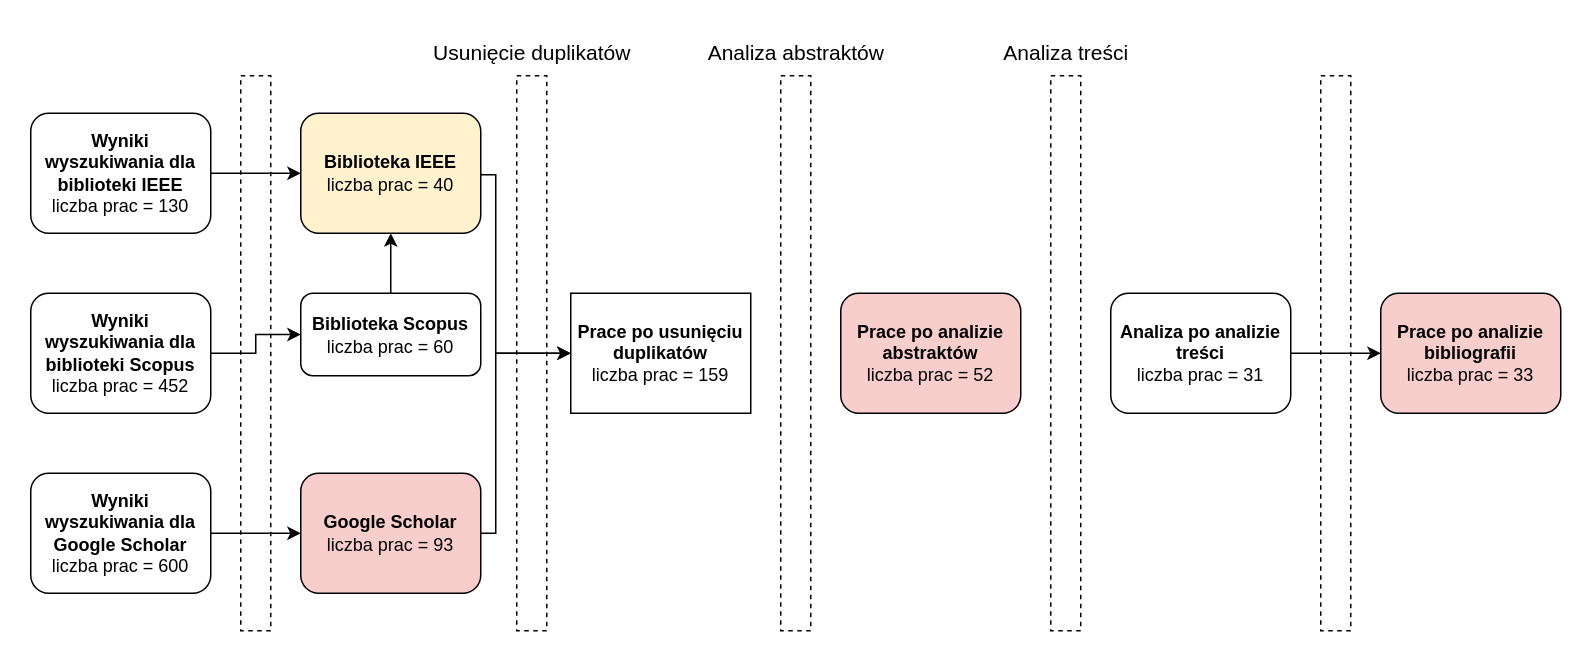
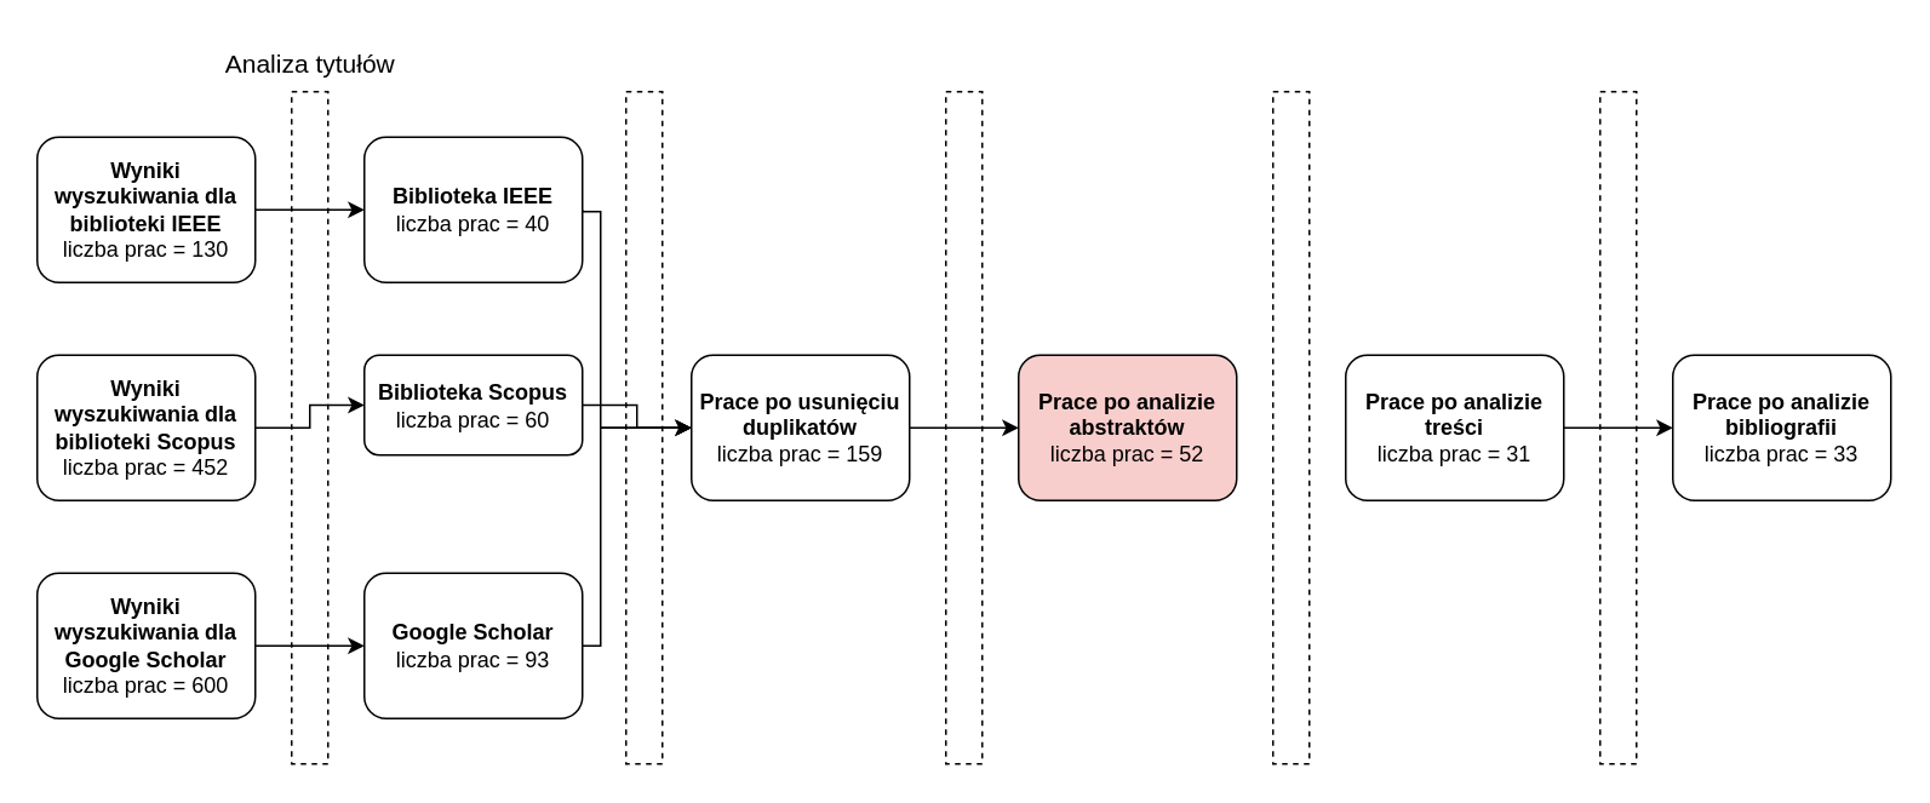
  <mxCell id="0" />
  <mxCell id="1" parent="0" />
  <mxCell id="2" style="edgeStyle=orthogonalEdgeStyle;rounded=0;orthogonalLoop=1;jettySize=auto;html=1;entryX=0;entryY=0.5;entryDx=0;entryDy=0;" edge="1" parent="1" source="3" target="9"><mxGeometry relative="1" as="geometry" /></mxCell>
  <mxCell id="3" value="&lt;b&gt;&lt;font&gt;Wyniki wyszukiwania dla biblioteki IEEE&lt;/font&gt;&lt;/b&gt;&lt;div&gt;&lt;font&gt;liczba prac = 130&lt;/font&gt;&lt;/div&gt;" style="rounded=1;whiteSpace=wrap;html=1;" vertex="1" parent="1"><mxGeometry x="20" y="75" width="120" height="80" as="geometry" /></mxCell>
  <mxCell id="4" style="edgeStyle=orthogonalEdgeStyle;rounded=0;orthogonalLoop=1;jettySize=auto;html=1;entryX=0;entryY=0.5;entryDx=0;entryDy=0;" edge="1" parent="1" source="5" target="11"><mxGeometry relative="1" as="geometry" /></mxCell>
  <mxCell id="5" value="&lt;b&gt;&lt;font&gt;Wyniki wyszukiwania dla biblioteki Scopus&lt;/font&gt;&lt;/b&gt;&lt;div&gt;&lt;font&gt;liczba prac = 452&lt;/font&gt;&lt;/div&gt;" style="rounded=1;whiteSpace=wrap;html=1;" vertex="1" parent="1"><mxGeometry x="20" y="195" width="120" height="80" as="geometry" /></mxCell>
  <mxCell id="6" style="edgeStyle=orthogonalEdgeStyle;rounded=0;orthogonalLoop=1;jettySize=auto;html=1;" edge="1" parent="1" source="7" target="13"><mxGeometry relative="1" as="geometry" /></mxCell>
  <mxCell id="7" value="&lt;b&gt;&lt;font&gt;Wyniki wyszukiwania dla Google Scholar&lt;/font&gt;&lt;/b&gt;&lt;div&gt;&lt;font&gt;liczba prac = 600&lt;/font&gt;&lt;/div&gt;" style="rounded=1;whiteSpace=wrap;html=1;" vertex="1" parent="1"><mxGeometry x="20" y="315" width="120" height="80" as="geometry" /></mxCell>
  <mxCell id="8" style="edgeStyle=orthogonalEdgeStyle;rounded=0;orthogonalLoop=1;jettySize=auto;html=1;entryX=0;entryY=0.5;entryDx=0;entryDy=0;" edge="1" parent="1" target="15"><mxGeometry relative="1" as="geometry"><mxPoint x="320" y="115" as="sourcePoint" /><Array as="points"><mxPoint x="320" y="116" /><mxPoint x="330" y="116" /><mxPoint x="330" y="235" /></Array></mxGeometry></mxCell>
- <mxCell id="9" value="&lt;div&gt;&lt;b&gt;Biblioteka IEEE&lt;/b&gt;&lt;/div&gt;&lt;div&gt;&lt;font&gt;liczba prac = 40&lt;/font&gt;&lt;/div&gt;" style="rounded=1;whiteSpace=wrap;html=1;fillColor=#fff2cc;" vertex="1" parent="1"><mxGeometry x="200" y="75" width="120" height="80" as="geometry" /></mxCell>
- <mxCell id="10" style="edgeStyle=orthogonalEdgeStyle;rounded=0;orthogonalLoop=1;jettySize=auto;html=1;" edge="1" parent="1" source="11" target="9"><mxGeometry relative="1" as="geometry" /></mxCell>
+ <mxCell id="9" value="&lt;div&gt;&lt;b&gt;Biblioteka IEEE&lt;/b&gt;&lt;/div&gt;&lt;div&gt;&lt;font&gt;liczba prac = 40&lt;/font&gt;&lt;/div&gt;" style="rounded=1;whiteSpace=wrap;html=1;" vertex="1" parent="1"><mxGeometry x="200" y="75" width="120" height="80" as="geometry" /></mxCell>
+ <mxCell id="10" style="edgeStyle=orthogonalEdgeStyle;rounded=0;orthogonalLoop=1;jettySize=auto;html=1;entryX=0;entryY=0.5;entryDx=0;entryDy=0;" edge="1" parent="1" source="11" target="15"><mxGeometry relative="1" as="geometry" /></mxCell>
  <mxCell id="11" value="&lt;div&gt;&lt;b&gt;Biblioteka Scopus&lt;/b&gt;&lt;/div&gt;&lt;div&gt;&lt;font&gt;liczba prac = 60&lt;/font&gt;&lt;/div&gt;" style="rounded=1;whiteSpace=wrap;html=1;" vertex="1" parent="1"><mxGeometry x="200" y="195" width="120" height="55" as="geometry" /></mxCell>
- <mxCell id="12" style="edgeStyle=orthogonalEdgeStyle;rounded=0;orthogonalLoop=1;jettySize=auto;html=1;entryX=0;entryY=0.5;entryDx=0;entryDy=0;" edge="1" parent="1" source="13" target="15"><mxGeometry relative="1" as="geometry"><Array as="points"><mxPoint x="330" y="355" /><mxPoint x="330" y="235" /></Array></mxGeometry></mxCell>
- <mxCell id="13" value="&lt;div&gt;&lt;span style=&quot;background-color: transparent; color: light-dark(rgb(0, 0, 0), rgb(255, 255, 255));&quot;&gt;&lt;b&gt;Google Scholar&lt;/b&gt;&lt;/span&gt;&lt;/div&gt;&lt;div&gt;&lt;span style=&quot;background-color: transparent; color: light-dark(rgb(0, 0, 0), rgb(255, 255, 255));&quot;&gt;liczba prac = 93&lt;/span&gt;&lt;/div&gt;" style="rounded=1;whiteSpace=wrap;html=1;fillColor=#f8cecc;" vertex="1" parent="1"><mxGeometry x="200" y="315" width="120" height="80" as="geometry" /></mxCell>
- <mxCell id="15" value="&lt;div&gt;&lt;b&gt;Prace po usunięciu duplikatów&lt;/b&gt;&lt;/div&gt;&lt;div&gt;&lt;span style=&quot;background-color: transparent; color: light-dark(rgb(0, 0, 0), rgb(255, 255, 255));&quot;&gt;liczba prac = 159&lt;/span&gt;&lt;/div&gt;" style="whiteSpace=wrap;html=1;rounded=0;" vertex="1" parent="1"><mxGeometry x="380" y="195" width="120" height="80" as="geometry" /></mxCell>
+ <mxCell id="12" style="edgeStyle=orthogonalEdgeStyle;rounded=0;orthogonalLoop=1;jettySize=auto;html=1;entryX=0;entryY=0.5;entryDx=0;entryDy=0;endArrow=open;" edge="1" parent="1" source="13" target="15"><mxGeometry relative="1" as="geometry"><Array as="points"><mxPoint x="330" y="355" /><mxPoint x="330" y="235" /></Array></mxGeometry></mxCell>
+ <mxCell id="13" value="&lt;div&gt;&lt;span style=&quot;background-color: transparent; color: light-dark(rgb(0, 0, 0), rgb(255, 255, 255));&quot;&gt;&lt;b&gt;Google Scholar&lt;/b&gt;&lt;/span&gt;&lt;/div&gt;&lt;div&gt;&lt;span style=&quot;background-color: transparent; color: light-dark(rgb(0, 0, 0), rgb(255, 255, 255));&quot;&gt;liczba prac = 93&lt;/span&gt;&lt;/div&gt;" style="rounded=1;whiteSpace=wrap;html=1;" vertex="1" parent="1"><mxGeometry x="200" y="315" width="120" height="80" as="geometry" /></mxCell>
+ <mxCell id="14" style="edgeStyle=orthogonalEdgeStyle;rounded=0;orthogonalLoop=1;jettySize=auto;html=1;entryX=0;entryY=0.5;entryDx=0;entryDy=0;" edge="1" parent="1" source="15" target="16"><mxGeometry relative="1" as="geometry" /></mxCell>
+ <mxCell id="15" value="&lt;div&gt;&lt;b&gt;Prace po usunięciu duplikatów&lt;/b&gt;&lt;/div&gt;&lt;div&gt;&lt;span style=&quot;background-color: transparent; color: light-dark(rgb(0, 0, 0), rgb(255, 255, 255));&quot;&gt;liczba prac = 159&lt;/span&gt;&lt;/div&gt;" style="rounded=1;whiteSpace=wrap;html=1;" vertex="1" parent="1"><mxGeometry x="380" y="195" width="120" height="80" as="geometry" /></mxCell>
  <mxCell id="16" value="&lt;div&gt;&lt;b&gt;Prace po analizie abstraktów&lt;/b&gt;&lt;/div&gt;&lt;div&gt;&lt;span style=&quot;background-color: transparent; color: light-dark(rgb(0, 0, 0), rgb(255, 255, 255));&quot;&gt;liczba prac = 52&lt;/span&gt;&lt;/div&gt;" style="rounded=1;whiteSpace=wrap;html=1;fillColor=#f8cecc;" vertex="1" parent="1"><mxGeometry x="560" y="195" width="120" height="80" as="geometry" /></mxCell>
  <mxCell id="17" style="edgeStyle=orthogonalEdgeStyle;rounded=0;orthogonalLoop=1;jettySize=auto;html=1;entryX=0;entryY=0.5;entryDx=0;entryDy=0;" edge="1" parent="1" source="18" target="19"><mxGeometry relative="1" as="geometry" /></mxCell>
- <mxCell id="18" value="&lt;div&gt;&lt;b&gt;Analiza po analizie treści&lt;/b&gt;&lt;/div&gt;&lt;div&gt;&lt;span style=&quot;background-color: transparent; color: light-dark(rgb(0, 0, 0), rgb(255, 255, 255));&quot;&gt;liczba prac = 31&lt;/span&gt;&lt;/div&gt;" style="rounded=1;whiteSpace=wrap;html=1;" vertex="1" parent="1"><mxGeometry x="740" y="195" width="120" height="80" as="geometry" /></mxCell>
- <mxCell id="19" value="&lt;div&gt;&lt;b&gt;Prace po analizie bibliografii&lt;/b&gt;&lt;/div&gt;&lt;div&gt;&lt;span style=&quot;background-color: transparent; color: light-dark(rgb(0, 0, 0), rgb(255, 255, 255));&quot;&gt;liczba prac = 33&lt;/span&gt;&lt;/div&gt;" style="rounded=1;whiteSpace=wrap;html=1;fillColor=#f8cecc;" vertex="1" parent="1"><mxGeometry x="920" y="195" width="120" height="80" as="geometry" /></mxCell>
+ <mxCell id="18" value="&lt;div&gt;&lt;b&gt;Prace po analizie treści&lt;/b&gt;&lt;/div&gt;&lt;div&gt;&lt;span style=&quot;background-color: transparent; color: light-dark(rgb(0, 0, 0), rgb(255, 255, 255));&quot;&gt;liczba prac = 31&lt;/span&gt;&lt;/div&gt;" style="rounded=1;whiteSpace=wrap;html=1;" vertex="1" parent="1"><mxGeometry x="740" y="195" width="120" height="80" as="geometry" /></mxCell>
+ <mxCell id="19" value="&lt;div&gt;&lt;b&gt;Prace po analizie bibliografii&lt;/b&gt;&lt;/div&gt;&lt;div&gt;&lt;span style=&quot;background-color: transparent; color: light-dark(rgb(0, 0, 0), rgb(255, 255, 255));&quot;&gt;liczba prac = 33&lt;/span&gt;&lt;/div&gt;" style="rounded=1;whiteSpace=wrap;html=1;" vertex="1" parent="1"><mxGeometry x="920" y="195" width="120" height="80" as="geometry" /></mxCell>
  <mxCell id="20" value="" style="rounded=0;whiteSpace=wrap;html=1;dashed=1;fillColor=none;" vertex="1" parent="1"><mxGeometry x="160" y="50" width="20" height="370" as="geometry" /></mxCell>
  <mxCell id="21" value="" style="rounded=0;whiteSpace=wrap;html=1;dashed=1;fillColor=none;" vertex="1" parent="1"><mxGeometry x="344" y="50" width="20" height="370" as="geometry" /></mxCell>
  <mxCell id="22" value="" style="rounded=0;whiteSpace=wrap;html=1;dashed=1;fillColor=none;" vertex="1" parent="1"><mxGeometry x="520" y="50" width="20" height="370" as="geometry" /></mxCell>
  <mxCell id="23" value="" style="rounded=0;whiteSpace=wrap;html=1;dashed=1;fillColor=none;" vertex="1" parent="1"><mxGeometry x="700" y="50" width="20" height="370" as="geometry" /></mxCell>
  <mxCell id="24" value="" style="rounded=0;whiteSpace=wrap;html=1;dashed=1;fillColor=none;" vertex="1" parent="1"><mxGeometry x="880" y="50" width="20" height="370" as="geometry" /></mxCell>
- <mxCell id="26" value="&lt;font style=&quot;font-size: 14px;&quot;&gt;Usunięcie duplikatów&lt;/font&gt;" style="text;html=1;align=center;verticalAlign=middle;resizable=0;points=[];autosize=1;strokeColor=none;fillColor=none;" vertex="1" parent="1"><mxGeometry x="274" y="20" width="160" height="30" as="geometry" /></mxCell>
- <mxCell id="27" value="&lt;font style=&quot;font-size: 14px;&quot;&gt;Analiza abstraktów&lt;/font&gt;" style="text;html=1;align=center;verticalAlign=middle;resizable=0;points=[];autosize=1;strokeColor=none;fillColor=none;" vertex="1" parent="1"><mxGeometry x="460" y="20" width="140" height="30" as="geometry" /></mxCell>
- <mxCell id="28" value="&lt;font style=&quot;font-size: 14px;&quot;&gt;Analiza treści&lt;/font&gt;" style="text;html=1;align=center;verticalAlign=middle;resizable=0;points=[];autosize=1;strokeColor=none;fillColor=none;" vertex="1" parent="1"><mxGeometry x="655" y="20" width="110" height="30" as="geometry" /></mxCell>
+ <mxCell id="25" value="&lt;font style=&quot;font-size: 14px;&quot;&gt;Analiza tytułów&lt;/font&gt;" style="text;html=1;align=center;verticalAlign=middle;resizable=0;points=[];autosize=1;strokeColor=none;fillColor=none;" vertex="1" parent="1"><mxGeometry x="110" y="20" width="120" height="30" as="geometry" /></mxCell>
